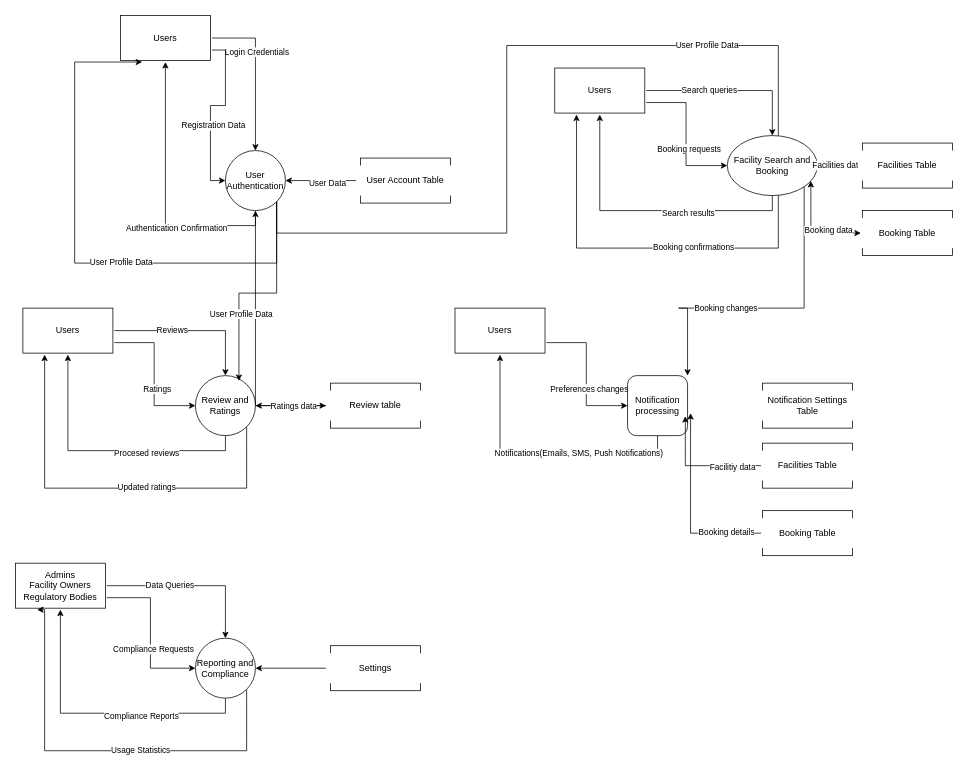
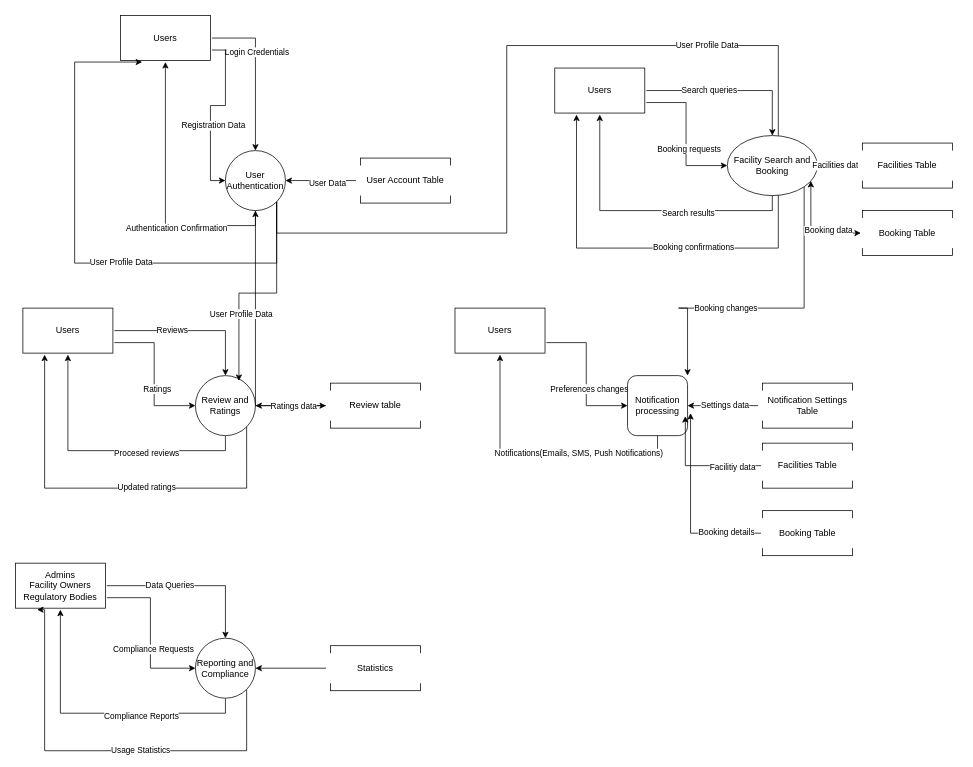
  <mxCell id="0" />
  <mxCell id="1" parent="0" />
  <mxCell id="2" style="edgeStyle=orthogonalEdgeStyle;rounded=0;orthogonalLoop=1;jettySize=auto;html=1;exitX=1;exitY=0.5;exitDx=0;exitDy=0;" parent="1" source="6" target="13" edge="1"><mxGeometry relative="1" as="geometry" /></mxCell>
  <mxCell id="3" value="Login Credentials" style="edgeLabel;html=1;align=center;verticalAlign=middle;resizable=0;points=[];" parent="2" vertex="1" connectable="0"><mxGeometry x="-0.269" y="1" relative="1" as="geometry"><mxPoint as="offset" /></mxGeometry></mxCell>
  <mxCell id="4" style="edgeStyle=orthogonalEdgeStyle;rounded=0;orthogonalLoop=1;jettySize=auto;html=1;exitX=1;exitY=0.75;exitDx=0;exitDy=0;entryX=0;entryY=0.5;entryDx=0;entryDy=0;" parent="1" source="6" target="13" edge="1"><mxGeometry relative="1" as="geometry"><Array as="points"><mxPoint x="300" y="66" /><mxPoint x="300" y="140" /><mxPoint x="280" y="140" /><mxPoint x="280" y="240" /></Array></mxGeometry></mxCell>
  <mxCell id="5" value="Registration Data" style="edgeLabel;html=1;align=center;verticalAlign=middle;resizable=0;points=[];" parent="4" vertex="1" connectable="0"><mxGeometry x="0.188" y="3" relative="1" as="geometry"><mxPoint as="offset" /></mxGeometry></mxCell>
  <mxCell id="6" value="Users" style="rounded=0;whiteSpace=wrap;html=1;perimeterSpacing=2;" parent="1" vertex="1"><mxGeometry x="160" y="20" width="120" height="60" as="geometry" /></mxCell>
  <mxCell id="7" style="edgeStyle=orthogonalEdgeStyle;rounded=0;orthogonalLoop=1;jettySize=auto;html=1;exitX=0.5;exitY=1;exitDx=0;exitDy=0;" parent="1" source="13" target="6" edge="1"><mxGeometry relative="1" as="geometry" /></mxCell>
  <mxCell id="8" value="Authentication Confirmation" style="edgeLabel;html=1;align=center;verticalAlign=middle;resizable=0;points=[];" parent="7" vertex="1" connectable="0"><mxGeometry x="-0.296" y="3" relative="1" as="geometry"><mxPoint as="offset" /></mxGeometry></mxCell>
  <mxCell id="9" style="edgeStyle=orthogonalEdgeStyle;rounded=0;orthogonalLoop=1;jettySize=auto;html=1;exitX=1;exitY=1;exitDx=0;exitDy=0;entryX=0.25;entryY=1;entryDx=0;entryDy=0;" parent="1" source="13" target="6" edge="1"><mxGeometry relative="1" as="geometry"><Array as="points"><mxPoint x="368" y="350" /><mxPoint x="99" y="350" /></Array></mxGeometry></mxCell>
  <mxCell id="10" value="User Profile Data" style="edgeLabel;html=1;align=center;verticalAlign=middle;resizable=0;points=[];" parent="9" vertex="1" connectable="0"><mxGeometry x="-0.183" y="-2" relative="1" as="geometry"><mxPoint as="offset" /></mxGeometry></mxCell>
  <mxCell id="11" style="edgeStyle=orthogonalEdgeStyle;rounded=0;orthogonalLoop=1;jettySize=auto;html=1;exitX=1;exitY=1;exitDx=0;exitDy=0;entryX=1;entryY=0;entryDx=0;entryDy=0;" parent="1" source="13" target="43" edge="1"><mxGeometry relative="1" as="geometry"><Array as="points"><mxPoint x="368" y="310" /><mxPoint x="675" y="310" /><mxPoint x="675" y="60" /><mxPoint x="1037" y="60" /></Array></mxGeometry></mxCell>
  <mxCell id="12" value="User Profile Data" style="edgeLabel;html=1;align=center;verticalAlign=middle;resizable=0;points=[];" parent="11" vertex="1" connectable="0"><mxGeometry x="0.535" y="1" relative="1" as="geometry"><mxPoint as="offset" /></mxGeometry></mxCell>
  <mxCell id="13" value="User Authentication" style="ellipse;whiteSpace=wrap;html=1;aspect=fixed;" parent="1" vertex="1"><mxGeometry x="300" y="200" width="80" height="80" as="geometry" /></mxCell>
  <mxCell id="14" value="" style="edgeStyle=orthogonalEdgeStyle;rounded=0;orthogonalLoop=1;jettySize=auto;html=1;startArrow=none;startFill=0;" parent="1" source="17" target="13" edge="1"><mxGeometry relative="1" as="geometry" /></mxCell>
  <mxCell id="15" value="User Data" style="edgeLabel;html=1;align=center;verticalAlign=middle;resizable=0;points=[];" vertex="1" connectable="0" parent="14"><mxGeometry x="-0.122" y="3" relative="1" as="geometry"><mxPoint as="offset" /></mxGeometry></mxCell>
  <mxCell id="16" value="" style="group" parent="1" vertex="1" connectable="0"><mxGeometry x="474" y="210" width="132" height="60" as="geometry" /></mxCell>
  <mxCell id="17" value="User Account Table" style="rounded=0;whiteSpace=wrap;html=1;perimeterSpacing=2;comic=0;" parent="16" vertex="1"><mxGeometry x="6" width="120" height="60" as="geometry" /></mxCell>
  <mxCell id="18" value="" style="rounded=0;whiteSpace=wrap;html=1;strokeWidth=0;strokeColor=none;" parent="16" vertex="1"><mxGeometry y="10" width="10" height="40" as="geometry" /></mxCell>
  <mxCell id="19" value="" style="rounded=0;whiteSpace=wrap;html=1;strokeWidth=0;strokeColor=none;" parent="16" vertex="1"><mxGeometry x="122" y="10" width="10" height="40" as="geometry" /></mxCell>
  <mxCell id="20" style="edgeStyle=orthogonalEdgeStyle;rounded=0;orthogonalLoop=1;jettySize=auto;html=1;exitX=1;exitY=0.75;exitDx=0;exitDy=0;entryX=0;entryY=0.5;entryDx=0;entryDy=0;" parent="1" source="22" target="27" edge="1"><mxGeometry relative="1" as="geometry" /></mxCell>
  <mxCell id="21" value="Preferences changes" style="edgeLabel;html=1;align=center;verticalAlign=middle;resizable=0;points=[];" parent="20" vertex="1" connectable="0"><mxGeometry x="0.188" y="3" relative="1" as="geometry"><mxPoint as="offset" /></mxGeometry></mxCell>
  <mxCell id="22" value="Users" style="rounded=0;whiteSpace=wrap;html=1;perimeterSpacing=2;" parent="1" vertex="1"><mxGeometry x="606" y="410" width="120" height="60" as="geometry" /></mxCell>
  <mxCell id="23" style="edgeStyle=orthogonalEdgeStyle;rounded=0;orthogonalLoop=1;jettySize=auto;html=1;exitX=0.5;exitY=1;exitDx=0;exitDy=0;" parent="1" source="27" target="22" edge="1"><mxGeometry relative="1" as="geometry" /></mxCell>
  <mxCell id="24" value="Notifications(Emails, SMS, Push Notifications)" style="edgeLabel;html=1;align=center;verticalAlign=middle;resizable=0;points=[];" parent="23" vertex="1" connectable="0"><mxGeometry x="-0.296" y="3" relative="1" as="geometry"><mxPoint as="offset" /></mxGeometry></mxCell>
  <mxCell id="25" style="edgeStyle=orthogonalEdgeStyle;rounded=0;orthogonalLoop=1;jettySize=auto;html=1;exitX=1;exitY=0;exitDx=0;exitDy=0;entryX=1;entryY=1;entryDx=0;entryDy=0;startArrow=classic;startFill=1;endArrow=none;endFill=0;" edge="1" parent="1" source="27" target="43"><mxGeometry relative="1" as="geometry"><Array as="points"><mxPoint x="904" y="410" /><mxPoint x="1037" y="410" /></Array></mxGeometry></mxCell>
  <mxCell id="26" value="Booking changes" style="edgeLabel;html=1;align=center;verticalAlign=middle;resizable=0;points=[];" vertex="1" connectable="0" parent="25"><mxGeometry x="-0.241" y="1" relative="1" as="geometry"><mxPoint as="offset" /></mxGeometry></mxCell>
  <mxCell id="27" value="Notification processing" style="whiteSpace=wrap;html=1;aspect=fixed;rounded=1;" parent="1" vertex="1"><mxGeometry x="836" y="500" width="80" height="80" as="geometry" /></mxCell>
+ <mxCell id="28" value="" style="edgeStyle=orthogonalEdgeStyle;rounded=0;orthogonalLoop=1;jettySize=auto;html=1;" parent="1" source="31" target="27" edge="1"><mxGeometry relative="1" as="geometry" /></mxCell>
+ <mxCell id="29" value="Settings data" style="edgeLabel;html=1;align=center;verticalAlign=middle;resizable=0;points=[];" vertex="1" connectable="0" parent="28"><mxGeometry y="-2" relative="1" as="geometry"><mxPoint as="offset" /></mxGeometry></mxCell>
  <mxCell id="30" value="" style="group" parent="1" vertex="1" connectable="0"><mxGeometry x="1010" y="510" width="132" height="60" as="geometry" /></mxCell>
  <mxCell id="31" value="Notification Settings Table" style="rounded=0;whiteSpace=wrap;html=1;perimeterSpacing=2;comic=0;" parent="30" vertex="1"><mxGeometry x="6" width="120" height="60" as="geometry" /></mxCell>
  <mxCell id="32" value="" style="rounded=0;whiteSpace=wrap;html=1;strokeWidth=0;strokeColor=none;" parent="30" vertex="1"><mxGeometry y="10" width="10" height="40" as="geometry" /></mxCell>
  <mxCell id="33" value="" style="rounded=0;whiteSpace=wrap;html=1;strokeWidth=0;strokeColor=none;" parent="30" vertex="1"><mxGeometry x="122" y="10" width="10" height="40" as="geometry" /></mxCell>
  <mxCell id="34" style="edgeStyle=orthogonalEdgeStyle;rounded=0;orthogonalLoop=1;jettySize=auto;html=1;exitX=1;exitY=0.5;exitDx=0;exitDy=0;" parent="1" source="38" target="43" edge="1"><mxGeometry relative="1" as="geometry" /></mxCell>
  <mxCell id="35" value="Search queries" style="edgeLabel;html=1;align=center;verticalAlign=middle;resizable=0;points=[];" parent="34" vertex="1" connectable="0"><mxGeometry x="-0.269" y="1" relative="1" as="geometry"><mxPoint as="offset" /></mxGeometry></mxCell>
  <mxCell id="36" style="edgeStyle=orthogonalEdgeStyle;rounded=0;orthogonalLoop=1;jettySize=auto;html=1;exitX=1;exitY=0.75;exitDx=0;exitDy=0;entryX=0;entryY=0.5;entryDx=0;entryDy=0;" parent="1" source="38" target="43" edge="1"><mxGeometry relative="1" as="geometry" /></mxCell>
  <mxCell id="37" value="Booking requests" style="edgeLabel;html=1;align=center;verticalAlign=middle;resizable=0;points=[];" parent="36" vertex="1" connectable="0"><mxGeometry x="0.188" y="3" relative="1" as="geometry"><mxPoint as="offset" /></mxGeometry></mxCell>
  <mxCell id="38" value="Users" style="rounded=0;whiteSpace=wrap;html=1;perimeterSpacing=2;" parent="1" vertex="1"><mxGeometry x="739" y="90" width="120" height="60" as="geometry" /></mxCell>
  <mxCell id="39" style="edgeStyle=orthogonalEdgeStyle;rounded=0;orthogonalLoop=1;jettySize=auto;html=1;exitX=0.5;exitY=1;exitDx=0;exitDy=0;" parent="1" source="43" target="38" edge="1"><mxGeometry relative="1" as="geometry" /></mxCell>
  <mxCell id="40" value="Search results" style="edgeLabel;html=1;align=center;verticalAlign=middle;resizable=0;points=[];" parent="39" vertex="1" connectable="0"><mxGeometry x="-0.296" y="3" relative="1" as="geometry"><mxPoint as="offset" /></mxGeometry></mxCell>
  <mxCell id="41" style="edgeStyle=orthogonalEdgeStyle;rounded=0;orthogonalLoop=1;jettySize=auto;html=1;exitX=1;exitY=1;exitDx=0;exitDy=0;entryX=0.25;entryY=1;entryDx=0;entryDy=0;" parent="1" source="43" target="38" edge="1"><mxGeometry relative="1" as="geometry"><Array as="points"><mxPoint x="1037" y="330" /><mxPoint x="768" y="330" /></Array></mxGeometry></mxCell>
  <mxCell id="42" value="Booking confirmations" style="edgeLabel;html=1;align=center;verticalAlign=middle;resizable=0;points=[];" parent="41" vertex="1" connectable="0"><mxGeometry x="-0.183" y="-2" relative="1" as="geometry"><mxPoint as="offset" /></mxGeometry></mxCell>
  <mxCell id="43" value="Facility Search and Booking" style="ellipse;whiteSpace=wrap;html=1;aspect=fixed;" parent="1" vertex="1"><mxGeometry x="969" y="180" width="120" height="80" as="geometry" /></mxCell>
  <mxCell id="44" value="" style="edgeStyle=orthogonalEdgeStyle;rounded=0;orthogonalLoop=1;jettySize=auto;html=1;" parent="1" source="47" target="43" edge="1"><mxGeometry relative="1" as="geometry" /></mxCell>
  <mxCell id="45" value="Facilities data" style="edgeLabel;html=1;align=center;verticalAlign=middle;resizable=0;points=[];" vertex="1" connectable="0" parent="44"><mxGeometry x="0.102" y="-1" relative="1" as="geometry"><mxPoint as="offset" /></mxGeometry></mxCell>
  <mxCell id="46" value="" style="group" parent="1" vertex="1" connectable="0"><mxGeometry x="1143" y="190" width="132" height="60" as="geometry" /></mxCell>
  <mxCell id="47" value="Facilities Table" style="rounded=0;whiteSpace=wrap;html=1;perimeterSpacing=2;comic=0;" parent="46" vertex="1"><mxGeometry x="6" width="120" height="60" as="geometry" /></mxCell>
  <mxCell id="48" value="" style="rounded=0;whiteSpace=wrap;html=1;strokeWidth=0;strokeColor=none;" parent="46" vertex="1"><mxGeometry y="10" width="10" height="40" as="geometry" /></mxCell>
  <mxCell id="49" value="" style="rounded=0;whiteSpace=wrap;html=1;strokeWidth=0;strokeColor=none;" parent="46" vertex="1"><mxGeometry x="122" y="10" width="10" height="40" as="geometry" /></mxCell>
  <mxCell id="50" style="edgeStyle=orthogonalEdgeStyle;rounded=0;orthogonalLoop=1;jettySize=auto;html=1;exitX=1;exitY=0.5;exitDx=0;exitDy=0;" parent="1" source="54" target="59" edge="1"><mxGeometry relative="1" as="geometry" /></mxCell>
  <mxCell id="51" value="Reviews" style="edgeLabel;html=1;align=center;verticalAlign=middle;resizable=0;points=[];" parent="50" vertex="1" connectable="0"><mxGeometry x="-0.269" y="1" relative="1" as="geometry"><mxPoint as="offset" /></mxGeometry></mxCell>
  <mxCell id="52" style="edgeStyle=orthogonalEdgeStyle;rounded=0;orthogonalLoop=1;jettySize=auto;html=1;exitX=1;exitY=0.75;exitDx=0;exitDy=0;entryX=0;entryY=0.5;entryDx=0;entryDy=0;" parent="1" source="54" target="59" edge="1"><mxGeometry relative="1" as="geometry" /></mxCell>
  <mxCell id="53" value="Ratings" style="edgeLabel;html=1;align=center;verticalAlign=middle;resizable=0;points=[];" parent="52" vertex="1" connectable="0"><mxGeometry x="0.188" y="3" relative="1" as="geometry"><mxPoint as="offset" /></mxGeometry></mxCell>
  <mxCell id="54" value="Users" style="rounded=0;whiteSpace=wrap;html=1;perimeterSpacing=2;" parent="1" vertex="1"><mxGeometry x="30" y="410" width="120" height="60" as="geometry" /></mxCell>
  <mxCell id="55" style="edgeStyle=orthogonalEdgeStyle;rounded=0;orthogonalLoop=1;jettySize=auto;html=1;exitX=0.5;exitY=1;exitDx=0;exitDy=0;" parent="1" source="59" target="54" edge="1"><mxGeometry relative="1" as="geometry" /></mxCell>
  <mxCell id="56" value="Procesed reviews" style="edgeLabel;html=1;align=center;verticalAlign=middle;resizable=0;points=[];" parent="55" vertex="1" connectable="0"><mxGeometry x="-0.296" y="3" relative="1" as="geometry"><mxPoint as="offset" /></mxGeometry></mxCell>
  <mxCell id="57" style="edgeStyle=orthogonalEdgeStyle;rounded=0;orthogonalLoop=1;jettySize=auto;html=1;exitX=1;exitY=1;exitDx=0;exitDy=0;entryX=0.25;entryY=1;entryDx=0;entryDy=0;" parent="1" source="59" target="54" edge="1"><mxGeometry relative="1" as="geometry"><Array as="points"><mxPoint x="328" y="650" /><mxPoint x="59" y="650" /></Array></mxGeometry></mxCell>
  <mxCell id="58" value="Updated ratings" style="edgeLabel;html=1;align=center;verticalAlign=middle;resizable=0;points=[];" parent="57" vertex="1" connectable="0"><mxGeometry x="-0.183" y="-2" relative="1" as="geometry"><mxPoint as="offset" /></mxGeometry></mxCell>
  <mxCell id="59" value="Review and Ratings" style="ellipse;whiteSpace=wrap;html=1;aspect=fixed;" parent="1" vertex="1"><mxGeometry x="260" y="500" width="80" height="80" as="geometry" /></mxCell>
  <mxCell id="60" value="" style="edgeStyle=orthogonalEdgeStyle;rounded=0;orthogonalLoop=1;jettySize=auto;html=1;" parent="1" source="62" target="13" edge="1"><mxGeometry relative="1" as="geometry" /></mxCell>
  <mxCell id="61" value="" style="group" parent="1" vertex="1" connectable="0"><mxGeometry x="434" y="510" width="132" height="60" as="geometry" /></mxCell>
  <mxCell id="62" value="Review table" style="rounded=0;whiteSpace=wrap;html=1;perimeterSpacing=2;comic=0;" parent="61" vertex="1"><mxGeometry x="6" width="120" height="60" as="geometry" /></mxCell>
  <mxCell id="63" value="" style="rounded=0;whiteSpace=wrap;html=1;strokeWidth=0;strokeColor=none;" parent="61" vertex="1"><mxGeometry y="10" width="10" height="40" as="geometry" /></mxCell>
  <mxCell id="64" value="" style="rounded=0;whiteSpace=wrap;html=1;strokeWidth=0;strokeColor=none;" parent="61" vertex="1"><mxGeometry x="122" y="10" width="10" height="40" as="geometry" /></mxCell>
  <mxCell id="65" style="edgeStyle=orthogonalEdgeStyle;rounded=0;orthogonalLoop=1;jettySize=auto;html=1;exitX=1;exitY=0.5;exitDx=0;exitDy=0;" parent="1" source="69" target="74" edge="1"><mxGeometry relative="1" as="geometry" /></mxCell>
  <mxCell id="66" value="Data Queries" style="edgeLabel;html=1;align=center;verticalAlign=middle;resizable=0;points=[];" parent="65" vertex="1" connectable="0"><mxGeometry x="-0.269" y="1" relative="1" as="geometry"><mxPoint as="offset" /></mxGeometry></mxCell>
  <mxCell id="67" style="edgeStyle=orthogonalEdgeStyle;rounded=0;orthogonalLoop=1;jettySize=auto;html=1;exitX=1;exitY=0.75;exitDx=0;exitDy=0;entryX=0;entryY=0.5;entryDx=0;entryDy=0;" parent="1" source="69" target="74" edge="1"><mxGeometry relative="1" as="geometry" /></mxCell>
  <mxCell id="68" value="Compliance Requests" style="edgeLabel;html=1;align=center;verticalAlign=middle;resizable=0;points=[];" parent="67" vertex="1" connectable="0"><mxGeometry x="0.188" y="3" relative="1" as="geometry"><mxPoint as="offset" /></mxGeometry></mxCell>
  <mxCell id="69" value="Admins&lt;br&gt;Facility Owners&lt;br&gt;Regulatory Bodies" style="rounded=0;whiteSpace=wrap;html=1;perimeterSpacing=2;" parent="1" vertex="1"><mxGeometry x="20" y="750" width="120" height="60" as="geometry" /></mxCell>
  <mxCell id="70" style="edgeStyle=orthogonalEdgeStyle;rounded=0;orthogonalLoop=1;jettySize=auto;html=1;exitX=0.5;exitY=1;exitDx=0;exitDy=0;" parent="1" source="74" target="69" edge="1"><mxGeometry relative="1" as="geometry" /></mxCell>
  <mxCell id="71" value="Compliance Reports" style="edgeLabel;html=1;align=center;verticalAlign=middle;resizable=0;points=[];" parent="70" vertex="1" connectable="0"><mxGeometry x="-0.296" y="3" relative="1" as="geometry"><mxPoint as="offset" /></mxGeometry></mxCell>
  <mxCell id="72" style="edgeStyle=orthogonalEdgeStyle;rounded=0;orthogonalLoop=1;jettySize=auto;html=1;exitX=1;exitY=1;exitDx=0;exitDy=0;entryX=0.25;entryY=1;entryDx=0;entryDy=0;" parent="1" source="74" target="69" edge="1"><mxGeometry relative="1" as="geometry"><Array as="points"><mxPoint x="328" y="1000" /><mxPoint x="59" y="1000" /></Array></mxGeometry></mxCell>
  <mxCell id="73" value="Usage Statistics" style="edgeLabel;html=1;align=center;verticalAlign=middle;resizable=0;points=[];" parent="72" vertex="1" connectable="0"><mxGeometry x="-0.183" y="-2" relative="1" as="geometry"><mxPoint as="offset" /></mxGeometry></mxCell>
  <mxCell id="74" value="Reporting and Compliance" style="ellipse;whiteSpace=wrap;html=1;aspect=fixed;" parent="1" vertex="1"><mxGeometry x="260" y="850" width="80" height="80" as="geometry" /></mxCell>
  <mxCell id="75" value="" style="edgeStyle=orthogonalEdgeStyle;rounded=0;orthogonalLoop=1;jettySize=auto;html=1;" parent="1" source="77" target="74" edge="1"><mxGeometry relative="1" as="geometry" /></mxCell>
  <mxCell id="76" value="" style="group" parent="1" vertex="1" connectable="0"><mxGeometry x="434" y="860" width="132" height="60" as="geometry" /></mxCell>
- <mxCell id="77" value="Settings" style="rounded=0;whiteSpace=wrap;html=1;perimeterSpacing=2;comic=0;" parent="76" vertex="1"><mxGeometry x="6" width="120" height="60" as="geometry" /></mxCell>
+ <mxCell id="77" value="Statistics" style="rounded=0;whiteSpace=wrap;html=1;perimeterSpacing=2;comic=0;" parent="76" vertex="1"><mxGeometry x="6" width="120" height="60" as="geometry" /></mxCell>
  <mxCell id="78" value="" style="rounded=0;whiteSpace=wrap;html=1;strokeWidth=0;strokeColor=none;" parent="76" vertex="1"><mxGeometry y="10" width="10" height="40" as="geometry" /></mxCell>
  <mxCell id="79" value="" style="rounded=0;whiteSpace=wrap;html=1;strokeWidth=0;strokeColor=none;" parent="76" vertex="1"><mxGeometry x="122" y="10" width="10" height="40" as="geometry" /></mxCell>
  <mxCell id="80" value="" style="group" parent="1" vertex="1" connectable="0"><mxGeometry x="1143" y="280" width="132" height="60" as="geometry" /></mxCell>
  <mxCell id="81" value="Booking Table" style="rounded=0;whiteSpace=wrap;html=1;perimeterSpacing=2;comic=0;" parent="80" vertex="1"><mxGeometry x="6" width="120" height="60" as="geometry" /></mxCell>
  <mxCell id="82" value="" style="rounded=0;whiteSpace=wrap;html=1;strokeWidth=0;strokeColor=none;" parent="80" vertex="1"><mxGeometry y="10" width="10" height="40" as="geometry" /></mxCell>
  <mxCell id="83" value="" style="rounded=0;whiteSpace=wrap;html=1;strokeWidth=0;strokeColor=none;" parent="80" vertex="1"><mxGeometry x="122" y="10" width="10" height="40" as="geometry" /></mxCell>
  <mxCell id="84" style="edgeStyle=orthogonalEdgeStyle;rounded=0;orthogonalLoop=1;jettySize=auto;html=1;entryX=0.928;entryY=0.757;entryDx=0;entryDy=0;entryPerimeter=0;startArrow=classic;startFill=1;" parent="1" source="81" target="43" edge="1"><mxGeometry relative="1" as="geometry"><mxPoint x="1070" y="250" as="targetPoint" /></mxGeometry></mxCell>
  <mxCell id="85" value="Booking data" style="edgeLabel;html=1;align=center;verticalAlign=middle;resizable=0;points=[];" vertex="1" connectable="0" parent="84"><mxGeometry x="-0.353" y="-4" relative="1" as="geometry"><mxPoint as="offset" /></mxGeometry></mxCell>
  <mxCell id="86" value="" style="edgeStyle=orthogonalEdgeStyle;rounded=0;orthogonalLoop=1;jettySize=auto;html=1;startArrow=classic;startFill=1;" parent="1" source="63" target="59" edge="1"><mxGeometry relative="1" as="geometry" /></mxCell>
  <mxCell id="87" value="Ratings data" style="edgeLabel;html=1;align=center;verticalAlign=middle;resizable=0;points=[];" vertex="1" connectable="0" parent="86"><mxGeometry x="0.149" y="2" relative="1" as="geometry"><mxPoint x="10" y="-2" as="offset" /></mxGeometry></mxCell>
  <mxCell id="88" style="edgeStyle=orthogonalEdgeStyle;rounded=0;orthogonalLoop=1;jettySize=auto;html=1;exitX=1;exitY=1;exitDx=0;exitDy=0;entryX=0.725;entryY=0.088;entryDx=0;entryDy=0;entryPerimeter=0;" edge="1" parent="1" source="13" target="59"><mxGeometry relative="1" as="geometry" /></mxCell>
  <mxCell id="89" value="User Profile Data" style="edgeLabel;html=1;align=center;verticalAlign=middle;resizable=0;points=[];" vertex="1" connectable="0" parent="88"><mxGeometry x="0.384" y="2" relative="1" as="geometry"><mxPoint as="offset" /></mxGeometry></mxCell>
  <mxCell id="90" value="" style="group" vertex="1" connectable="0" parent="1"><mxGeometry x="1010" y="590" width="132" height="60" as="geometry" /></mxCell>
  <mxCell id="91" value="Facilities Table" style="rounded=0;whiteSpace=wrap;html=1;perimeterSpacing=2;comic=0;" vertex="1" parent="90"><mxGeometry x="6" width="120" height="60" as="geometry" /></mxCell>
  <mxCell id="92" value="" style="rounded=0;whiteSpace=wrap;html=1;strokeWidth=0;strokeColor=none;" vertex="1" parent="90"><mxGeometry y="10" width="10" height="40" as="geometry" /></mxCell>
  <mxCell id="93" value="" style="rounded=0;whiteSpace=wrap;html=1;strokeWidth=0;strokeColor=none;" vertex="1" parent="90"><mxGeometry x="122" y="10" width="10" height="40" as="geometry" /></mxCell>
  <mxCell id="94" value="" style="group" vertex="1" connectable="0" parent="1"><mxGeometry x="1010" y="680" width="132" height="60" as="geometry" /></mxCell>
  <mxCell id="95" value="Booking Table" style="rounded=0;whiteSpace=wrap;html=1;perimeterSpacing=2;comic=0;" vertex="1" parent="94"><mxGeometry x="6" width="120" height="60" as="geometry" /></mxCell>
  <mxCell id="96" value="" style="rounded=0;whiteSpace=wrap;html=1;strokeWidth=0;strokeColor=none;" vertex="1" parent="94"><mxGeometry y="10" width="10" height="40" as="geometry" /></mxCell>
  <mxCell id="97" value="" style="rounded=0;whiteSpace=wrap;html=1;strokeWidth=0;strokeColor=none;" vertex="1" parent="94"><mxGeometry x="122" y="10" width="10" height="40" as="geometry" /></mxCell>
  <mxCell id="98" style="edgeStyle=orthogonalEdgeStyle;rounded=0;orthogonalLoop=1;jettySize=auto;html=1;entryX=0.963;entryY=0.675;entryDx=0;entryDy=0;entryPerimeter=0;" edge="1" parent="1" source="91" target="27"><mxGeometry relative="1" as="geometry" /></mxCell>
  <mxCell id="99" value="Facilitiy data" style="edgeLabel;html=1;align=center;verticalAlign=middle;resizable=0;points=[];" vertex="1" connectable="0" parent="98"><mxGeometry x="-0.533" y="1" relative="1" as="geometry"><mxPoint as="offset" /></mxGeometry></mxCell>
  <mxCell id="100" style="edgeStyle=orthogonalEdgeStyle;rounded=0;orthogonalLoop=1;jettySize=auto;html=1;entryX=1.05;entryY=0.625;entryDx=0;entryDy=0;entryPerimeter=0;" edge="1" parent="1" source="95" target="27"><mxGeometry relative="1" as="geometry" /></mxCell>
  <mxCell id="101" value="Booking details" style="edgeLabel;html=1;align=center;verticalAlign=middle;resizable=0;points=[];" vertex="1" connectable="0" parent="100"><mxGeometry x="-0.63" y="-2" relative="1" as="geometry"><mxPoint as="offset" /></mxGeometry></mxCell>
